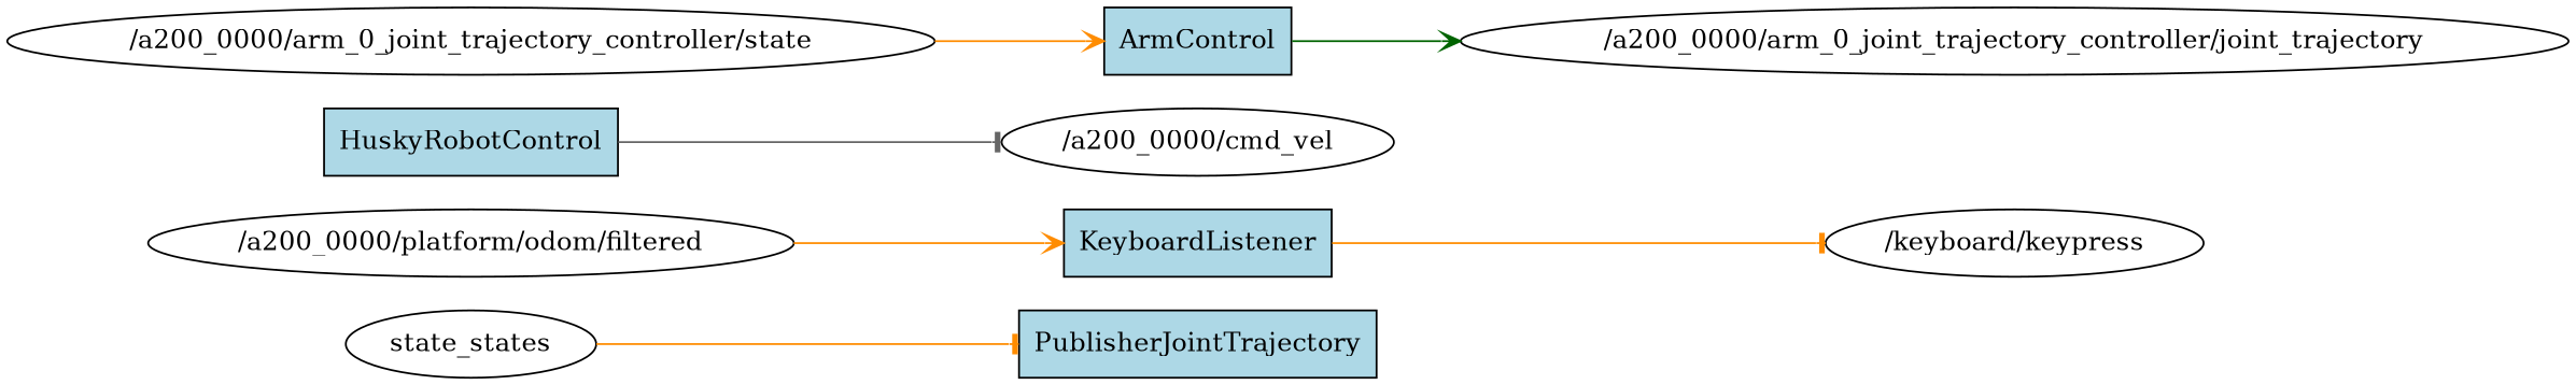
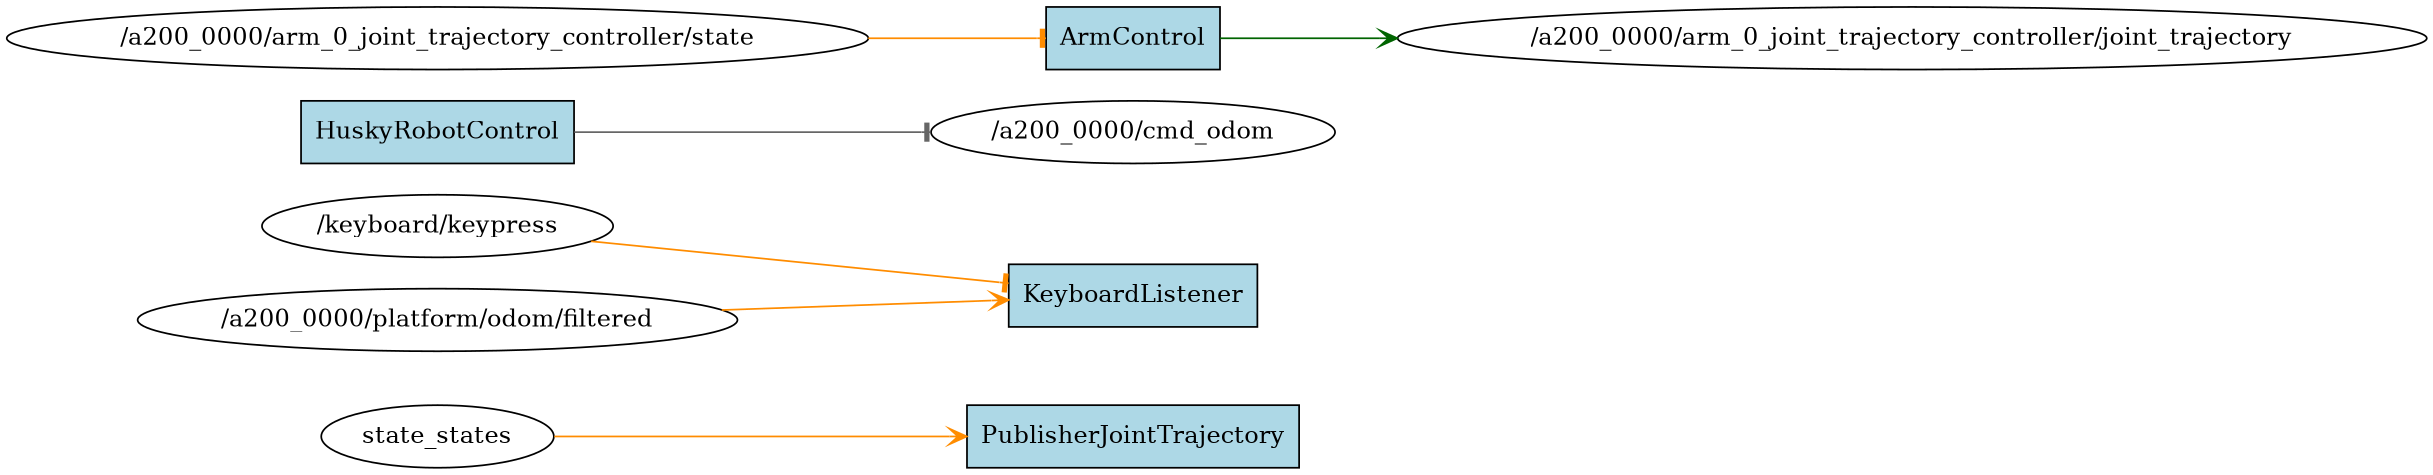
  digraph {
    rankdir=LR
    node [fillcolor=white shape=ellipse style=filled]
    edge [arrowhead=vee color=darkorange]
    n1 [label=state_states]
    PublisherJointTrajectory [fillcolor=lightblue shape=box]
    KeyboardListener [fillcolor=lightblue shape=box]
    "/keyboard/keypress"
    HuskyRobotControl [fillcolor=lightblue shape=box]
-   "/a200_0000/cmd_vel"
+   "/a200_0000/cmd_vel" [label="/a200_0000/cmd_odom"]
    "/a200_0000/platform/odom/filtered"
    ArmControl [fillcolor=lightblue shape=box]
    "/a200_0000/arm_0_joint_trajectory_controller/joint_trajectory"
    "/a200_0000/arm_0_joint_trajectory_controller/state"
-   n1 -> PublisherJointTrajectory [arrowhead=tee]
-   KeyboardListener -> "/keyboard/keypress" [arrowhead=tee]
+   n1 -> PublisherJointTrajectory
+   "/keyboard/keypress" -> KeyboardListener [arrowhead=tee]
    HuskyRobotControl -> "/a200_0000/cmd_vel" [arrowhead=tee color=gray40]
    "/a200_0000/platform/odom/filtered" -> KeyboardListener
    ArmControl -> "/a200_0000/arm_0_joint_trajectory_controller/joint_trajectory" [color=darkgreen]
-   "/a200_0000/arm_0_joint_trajectory_controller/state" -> ArmControl
+   "/a200_0000/arm_0_joint_trajectory_controller/state" -> ArmControl [arrowhead=tee]
  }
